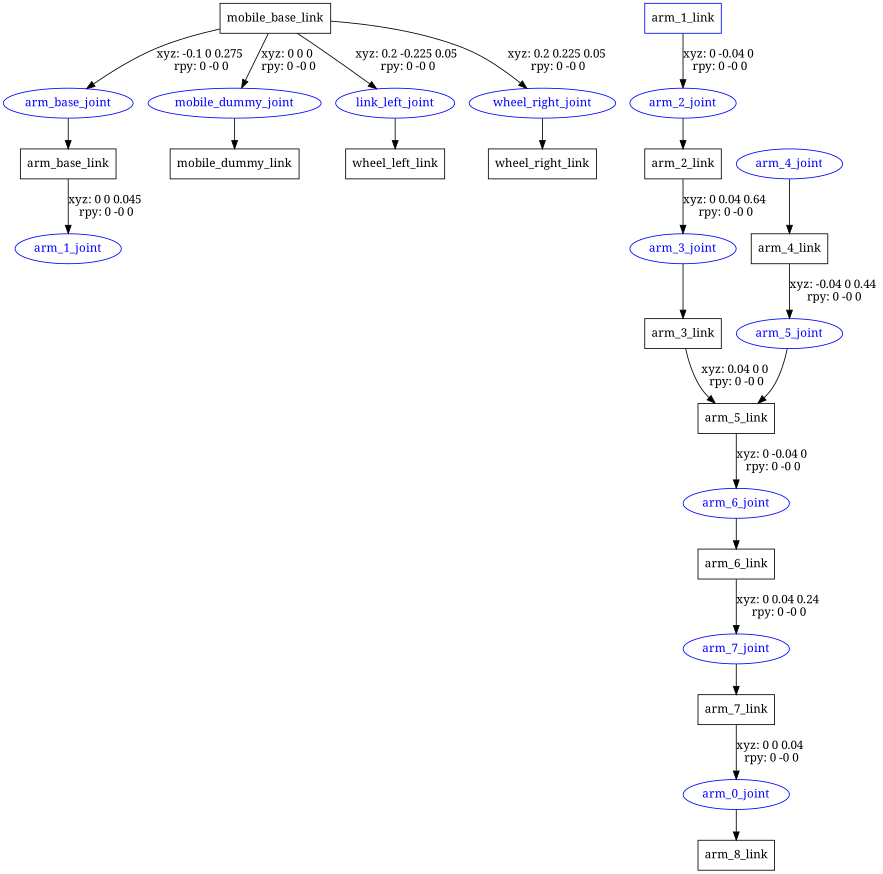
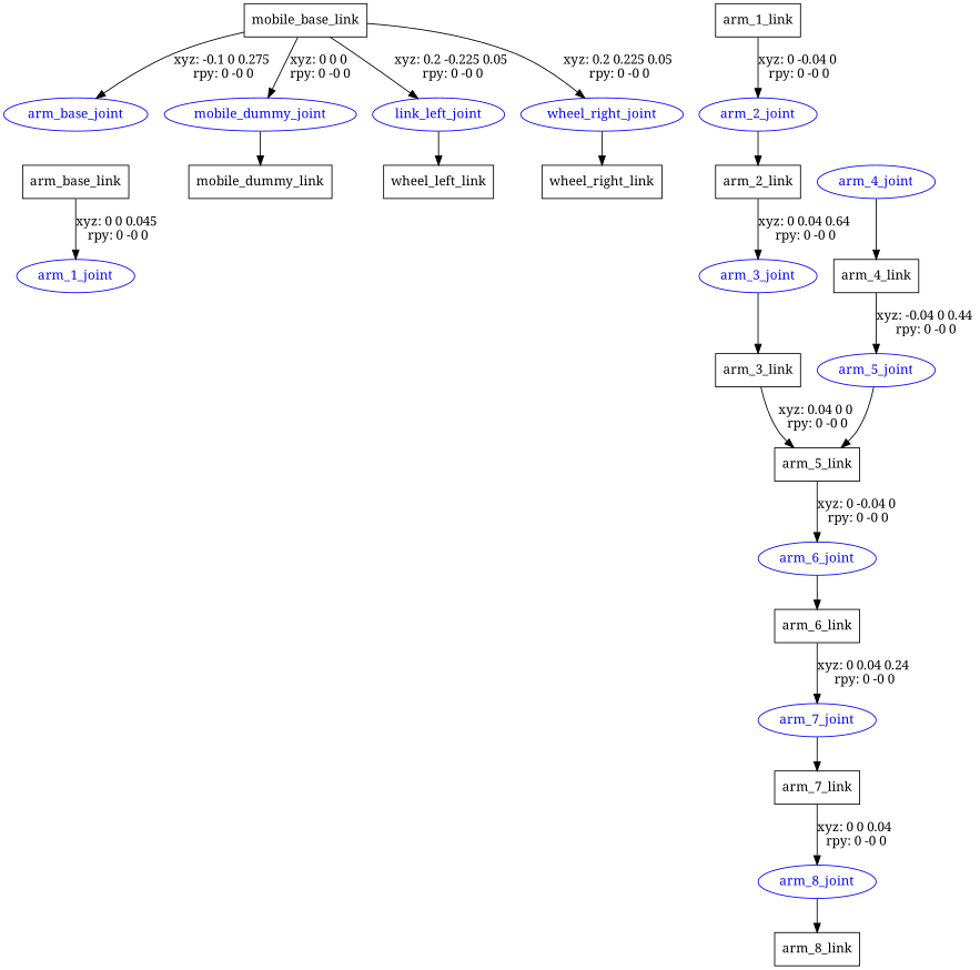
  digraph {
    fontname="Noto Serif"
    node [fontname="Noto Serif" shape=box]
    edge [fontname="Noto Serif"]
    n1 [label=mobile_base_link]
    arm_base_joint [color=blue fontcolor=blue shape=ellipse]
    mobile_dummy_joint [color=blue fontcolor=blue shape=ellipse]
    n4 [color=blue fontcolor=blue label=link_left_joint shape=ellipse]
    wheel_right_joint [color=blue fontcolor=blue shape=ellipse]
    n6 [label=arm_base_link]
    n7 [label=mobile_dummy_link]
    n8 [label=wheel_left_link]
    n9 [label=wheel_right_link]
    arm_1_joint [color=blue fontcolor=blue shape=ellipse]
-   n11 [label=arm_1_link color=blue]
+   n11 [label=arm_1_link]
    arm_2_joint [color=blue fontcolor=blue shape=ellipse]
    n13 [label=arm_2_link]
    arm_3_joint [color=blue fontcolor=blue shape=ellipse]
    n15 [label=arm_3_link]
    n16 [label=arm_5_link]
    arm_4_joint [color=blue fontcolor=blue shape=ellipse]
    n18 [label=arm_4_link]
    arm_5_joint [color=blue fontcolor=blue shape=ellipse]
    arm_6_joint [color=blue fontcolor=blue shape=ellipse]
    n21 [label=arm_6_link]
    arm_7_joint [color=blue fontcolor=blue shape=ellipse]
    n23 [label=arm_7_link]
-   arm_8_joint [color=blue fontcolor=blue shape=ellipse label=arm_0_joint]
+   arm_8_joint [color=blue fontcolor=blue shape=ellipse]
    n25 [label=arm_8_link]
    n1 -> arm_base_joint [label="xyz: -0.1 0 0.275 \nrpy: 0 -0 0"]
    n1 -> mobile_dummy_joint [label="xyz: 0 0 0 \nrpy: 0 -0 0"]
    n1 -> n4 [label="xyz: 0.2 -0.225 0.05 \nrpy: 0 -0 0"]
    n1 -> wheel_right_joint [label="xyz: 0.2 0.225 0.05 \nrpy: 0 -0 0"]
-   arm_base_joint -> n6
    mobile_dummy_joint -> n7
    n4 -> n8
    wheel_right_joint -> n9
    n6 -> arm_1_joint [label="xyz: 0 0 0.045 \nrpy: 0 -0 0"]
    n11 -> arm_2_joint [label="xyz: 0 -0.04 0 \nrpy: 0 -0 0"]
    arm_2_joint -> n13
    n13 -> arm_3_joint [label="xyz: 0 0.04 0.64 \nrpy: 0 -0 0"]
    arm_3_joint -> n15
    n15 -> n16 [label="xyz: 0.04 0 0 \nrpy: 0 -0 0"]
    n16 -> arm_6_joint [label="xyz: 0 -0.04 0 \nrpy: 0 -0 0"]
    arm_4_joint -> n18
    n18 -> arm_5_joint [label="xyz: -0.04 0 0.44 \nrpy: 0 -0 0"]
    arm_5_joint -> n16
    arm_6_joint -> n21
    n21 -> arm_7_joint [label="xyz: 0 0.04 0.24 \nrpy: 0 -0 0"]
    arm_7_joint -> n23
    n23 -> arm_8_joint [label="xyz: 0 0 0.04 \nrpy: 0 -0 0"]
    arm_8_joint -> n25
  }
